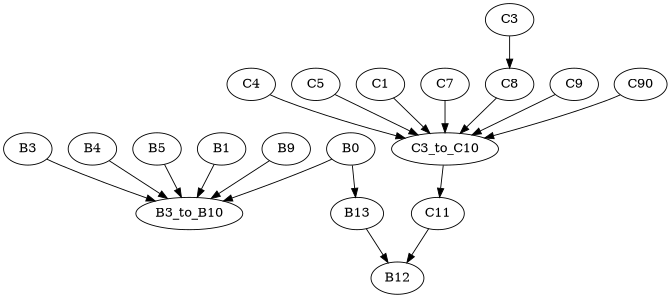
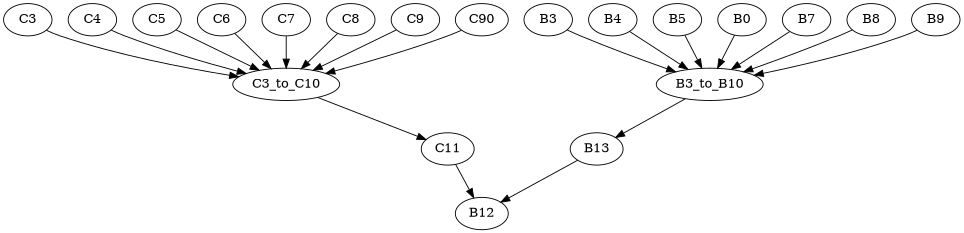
  digraph {
    node [shape=ellipse]
    B3
    B3_to_B10
    n3 [label=B13]
    C3
    C3_to_C10
    C11
    B4
    C4
    B5
    C5
    n11 [label=B0]
-   C6 [label=C1]
+   C6
+   B7
    C7
-   B8 [label=B1]
+   B8
    C8
    B9
    C9
    n19 [label=C90]
    B12
    B3 -> B3_to_B10
-   n11 -> n3
+   B3_to_B10 -> n3
    n3 -> B12
-   C3 -> C8
+   C3 -> C3_to_C10
    C3_to_C10 -> C11
    C11 -> B12
    B4 -> B3_to_B10
    C4 -> C3_to_C10
    B5 -> B3_to_B10
    C5 -> C3_to_C10
    n11 -> B3_to_B10
    C6 -> C3_to_C10
+   B7 -> B3_to_B10
    C7 -> C3_to_C10
    B8 -> B3_to_B10
    C8 -> C3_to_C10
    B9 -> B3_to_B10
    C9 -> C3_to_C10
    n19 -> C3_to_C10
  }
